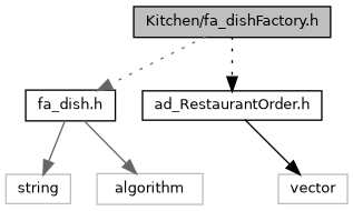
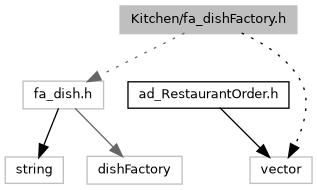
  digraph {
    node [color=black fillcolor=white fontname=Helvetica fontsize=10 shape=record style=filled]
    edge [color=black fontname=Helvetica fontsize=10 labelfontname=Helvetica labelfontsize=10 style=solid]
-   n1 [fillcolor=grey75 fontcolor=black height=0.2 label="Kitchen/fa_dishFactory.h" width=0.4]
-   n2 [height=0.2 label="fa_dish.h" width=0.4]
+   n1 [color=grey75 fillcolor=grey75 fontcolor=black height=0.2 label="Kitchen/fa_dishFactory.h" width=0.4]
+   n2 [color=grey75 height=0.2 label="fa_dish.h" width=0.4]
    n3 [height=0.2 label="ad_RestaurantOrder.h" width=0.4]
    n4 [color=grey75 height=0.2 label=string width=0.4]
-   n5 [color=grey75 height=0.2 label=algorithm width=0.4]
+   n5 [color=grey75 height=0.2 label=dishFactory width=0.4]
    n6 [color=grey75 height=0.2 label=vector width=0.4]
    n1 -> n2 [color=gray40 style=dotted]
-   n1 -> n3 [style=dotted]
-   n2 -> n4 [color=gray40]
+   n1 -> n6 [style=dotted]
+   n2 -> n4
    n2 -> n5 [color=gray40]
    n3 -> n6
  }
